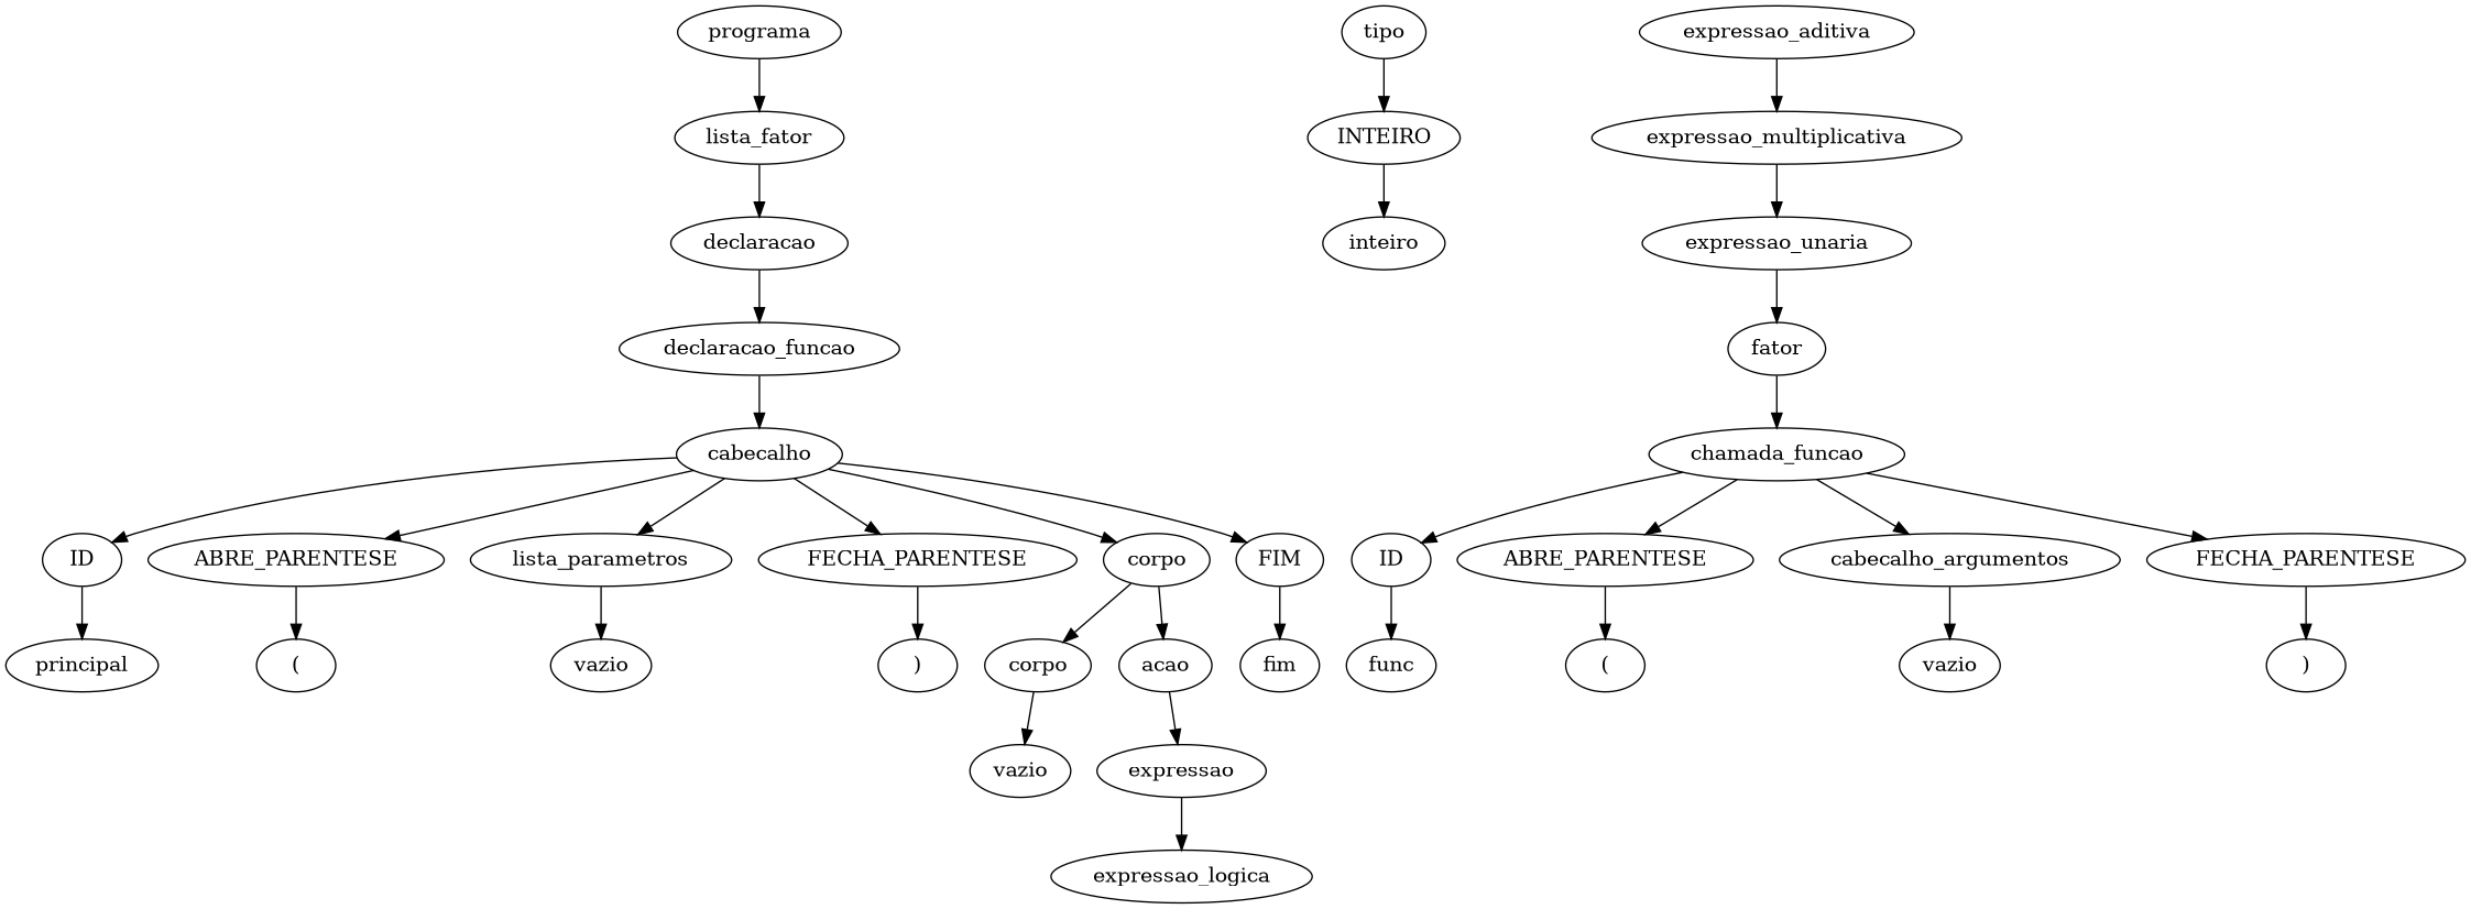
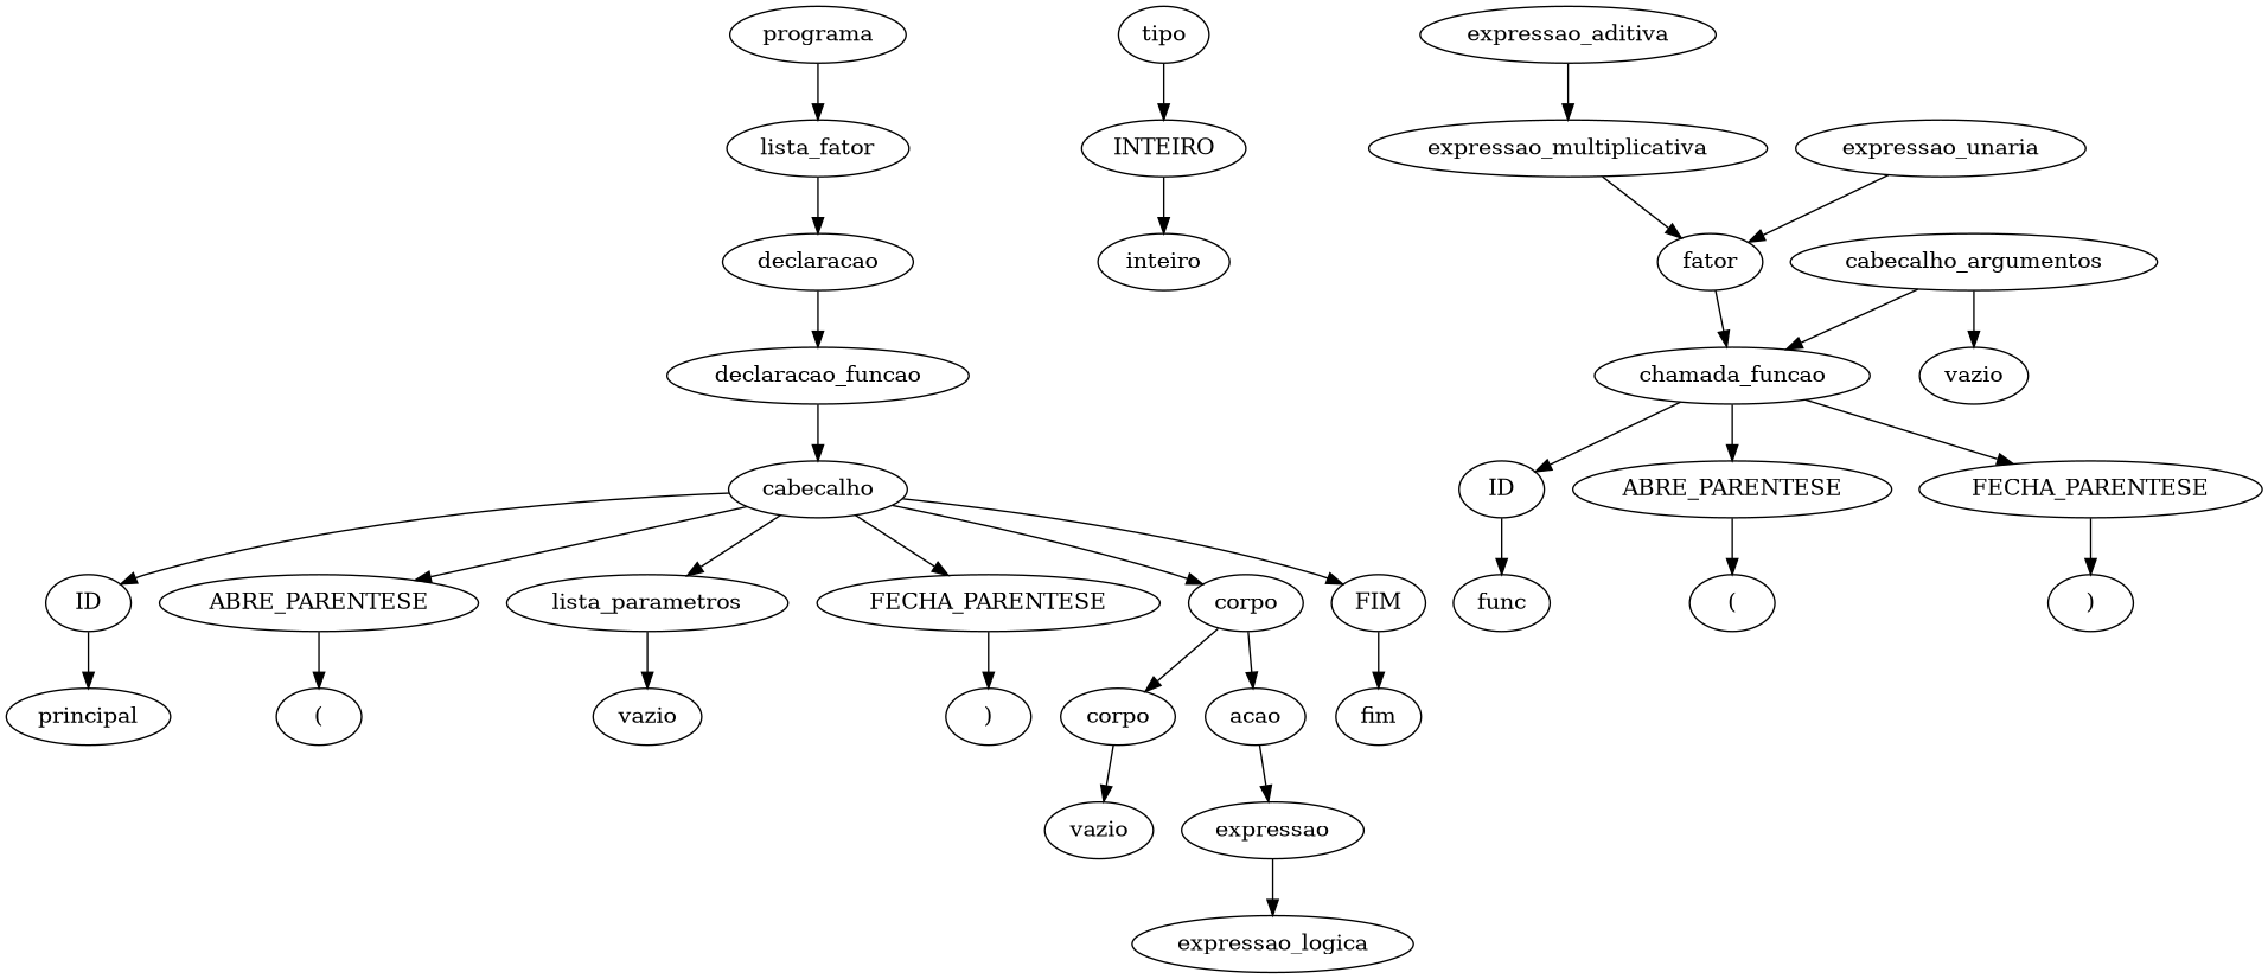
  digraph {
    n1 [label=programa]
    n2 [label=lista_fator]
    n3 [label=declaracao]
    n4 [label=declaracao_funcao]
    n5 [label=cabecalho]
    n6 [label=tipo]
    n7 [label=INTEIRO]
    n8 [label=ID]
    n9 [label=ABRE_PARENTESE]
    n10 [label=lista_parametros]
    n11 [label=FECHA_PARENTESE]
    n12 [label=corpo]
    n13 [label=FIM]
    n14 [label=inteiro]
    n15 [label=principal]
    n16 [label="("]
    n17 [label=vazio]
    n18 [label=")"]
    n19 [label=corpo]
    n20 [label=acao]
    n21 [label=fim]
    n22 [label=vazio]
    n23 [label=expressao]
    n24 [label=expressao_logica]
    n25 [label=expressao_aditiva]
    n26 [label=expressao_multiplicativa]
    n27 [label=expressao_unaria]
    n28 [label=fator]
    n29 [label=chamada_funcao]
    n30 [label=ID]
    n31 [label=ABRE_PARENTESE]
    n32 [label=cabecalho_argumentos]
    n33 [label=FECHA_PARENTESE]
    n34 [label=func]
    n35 [label="("]
    n36 [label=vazio]
    n37 [label=")"]
    n1 -> n2
    n2 -> n3
    n3 -> n4
    n4 -> n5
    n5 -> n8
    n5 -> n9
    n5 -> n10
    n5 -> n11
    n5 -> n12
    n5 -> n13
    n6 -> n7
    n7 -> n14
    n8 -> n15
    n9 -> n16
    n10 -> n17
    n11 -> n18
    n12 -> n19
    n12 -> n20
    n13 -> n21
    n19 -> n22
    n20 -> n23
    n23 -> n24
    n25 -> n26
-   n26 -> n27
+   n26 -> n28
    n27 -> n28
    n28 -> n29
    n29 -> n30
    n29 -> n31
-   n29 -> n32
+   n32 -> n29
    n29 -> n33
    n30 -> n34
    n31 -> n35
    n32 -> n36
    n33 -> n37
  }
